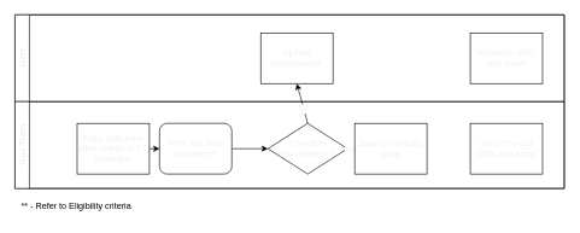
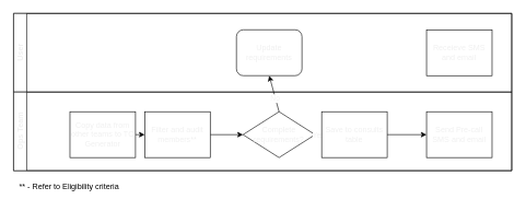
  <mxCell id="0" />
  <mxCell id="1" parent="0" />
  <mxCell id="2" value="" style="swimlane;html=1;childLayout=stackLayout;resizeParent=1;resizeParentMax=0;horizontal=0;startSize=0;horizontalStack=0;fontColor=#F0F0F0;" parent="1" vertex="1"><mxGeometry x="20" y="20" width="760" height="240" as="geometry" /></mxCell>
  <mxCell id="3" value="User" style="swimlane;html=1;startSize=20;horizontal=0;fontColor=#F0F0F0;" parent="2" vertex="1"><mxGeometry width="760" height="120" as="geometry" /></mxCell>
- <mxCell id="4" value="Update requirements" style="rounded=0;whiteSpace=wrap;html=1;fontFamily=Helvetica;fontSize=12;fontColor=#F0F0F0;align=center;" parent="3" vertex="1"><mxGeometry x="340" y="25" width="100" height="70" as="geometry" /></mxCell>
+ <mxCell id="4" value="Update requirements" style="whiteSpace=wrap;html=1;fontFamily=Helvetica;fontSize=12;fontColor=#F0F0F0;align=center;rounded=1;" parent="3" vertex="1"><mxGeometry x="340" y="25" width="100" height="70" as="geometry" /></mxCell>
  <mxCell id="5" value="Receieve SMS and email" style="rounded=0;whiteSpace=wrap;html=1;fontFamily=Helvetica;fontSize=12;fontColor=#F0F0F0;align=center;" parent="3" vertex="1"><mxGeometry x="630" y="25" width="100" height="70" as="geometry" /></mxCell>
  <mxCell id="6" value="Ops Team" style="swimlane;html=1;startSize=20;horizontal=0;fontColor=#F0F0F0;" parent="2" vertex="1"><mxGeometry y="120" width="760" height="120" as="geometry" /></mxCell>
  <mxCell id="7" style="edgeStyle=none;html=1;exitX=1;exitY=0.5;exitDx=0;exitDy=0;entryX=0;entryY=0.5;entryDx=0;entryDy=0;fontColor=#F0F0F0;" parent="6" source="8" edge="1"><mxGeometry relative="1" as="geometry"><mxPoint x="200" y="65" as="targetPoint" /></mxGeometry></mxCell>
  <mxCell id="8" value="Copy data from other teams to TC Generator" style="rounded=0;whiteSpace=wrap;html=1;fontFamily=Helvetica;fontSize=12;fontColor=#F0F0F0;align=center;" parent="6" vertex="1"><mxGeometry x="86" y="30" width="100" height="70" as="geometry" /></mxCell>
  <mxCell id="9" value="Complete requirements?" style="rhombus;whiteSpace=wrap;html=1;fontColor=#F0F0F0;" parent="6" vertex="1"><mxGeometry x="350" y="30" width="110" height="70" as="geometry" /></mxCell>
  <mxCell id="10" style="edgeStyle=none;html=1;exitX=1;exitY=0.5;exitDx=0;exitDy=0;entryX=0;entryY=0.5;entryDx=0;entryDy=0;fontColor=#F0F0F0;" parent="6" source="11" target="9" edge="1"><mxGeometry relative="1" as="geometry" /></mxCell>
- <mxCell id="11" value="Filter and audit members**" style="whiteSpace=wrap;html=1;fontFamily=Helvetica;fontSize=12;fontColor=#F0F0F0;align=center;rounded=1;" parent="6" vertex="1"><mxGeometry x="200" y="30" width="100" height="70" as="geometry" /></mxCell>
+ <mxCell id="11" value="Filter and audit members**" style="rounded=0;whiteSpace=wrap;html=1;fontFamily=Helvetica;fontSize=12;fontColor=#F0F0F0;align=center;" parent="6" vertex="1"><mxGeometry x="200" y="30" width="100" height="70" as="geometry" /></mxCell>
  <mxCell id="12" style="edgeStyle=none;html=1;exitX=1;exitY=0.5;exitDx=0;exitDy=0;fontColor=#F0F0F0;entryX=0;entryY=0.5;entryDx=0;entryDy=0;" parent="6" source="9" edge="1"><mxGeometry relative="1" as="geometry"><mxPoint x="470" y="65.0" as="targetPoint" /></mxGeometry></mxCell>
  <mxCell id="13" value="&lt;font&gt;Yes&lt;/font&gt;" style="edgeLabel;html=1;align=center;verticalAlign=middle;resizable=0;points=[];fontColor=#F0F0F0;" parent="12" vertex="1" connectable="0"><mxGeometry x="-0.296" relative="1" as="geometry"><mxPoint as="offset" /></mxGeometry></mxCell>
+ <mxCell id="14" style="edgeStyle=orthogonalEdgeStyle;html=1;exitX=1;exitY=0.5;exitDx=0;exitDy=0;entryX=0;entryY=0.5;entryDx=0;entryDy=0;fontColor=#F0F0F0;" parent="6" source="15" target="16" edge="1"><mxGeometry relative="1" as="geometry" /></mxCell>
  <mxCell id="15" value="Save to consults table" style="rounded=0;whiteSpace=wrap;html=1;fontFamily=Helvetica;fontSize=12;fontColor=#F0F0F0;align=center;" parent="6" vertex="1"><mxGeometry x="470" y="30" width="100" height="70" as="geometry" /></mxCell>
  <mxCell id="16" value="Send Pre-call SMS and email" style="rounded=0;whiteSpace=wrap;html=1;fontFamily=Helvetica;fontSize=12;fontColor=#F0F0F0;align=center;" parent="6" vertex="1"><mxGeometry x="630" y="30" width="100" height="70" as="geometry" /></mxCell>
  <mxCell id="17" style="edgeStyle=none;html=1;exitX=0.5;exitY=0;exitDx=0;exitDy=0;entryX=0.5;entryY=1;entryDx=0;entryDy=0;fontColor=#F0F0F0;" parent="2" source="9" target="4" edge="1"><mxGeometry relative="1" as="geometry" /></mxCell>
  <mxCell id="18" value="&lt;font&gt;No&lt;/font&gt;" style="edgeLabel;html=1;align=center;verticalAlign=middle;resizable=0;points=[];fontColor=#F0F0F0;" parent="17" vertex="1" connectable="0"><mxGeometry x="-0.244" y="1" relative="1" as="geometry"><mxPoint as="offset" /></mxGeometry></mxCell>
  <mxCell id="19" value="** - Refer to Eligibility criteria" style="text;strokeColor=none;align=center;fillColor=none;html=1;verticalAlign=middle;whiteSpace=wrap;rounded=0;" vertex="1" parent="1"><mxGeometry x="20" y="270" width="170" height="30" as="geometry" /></mxCell>
